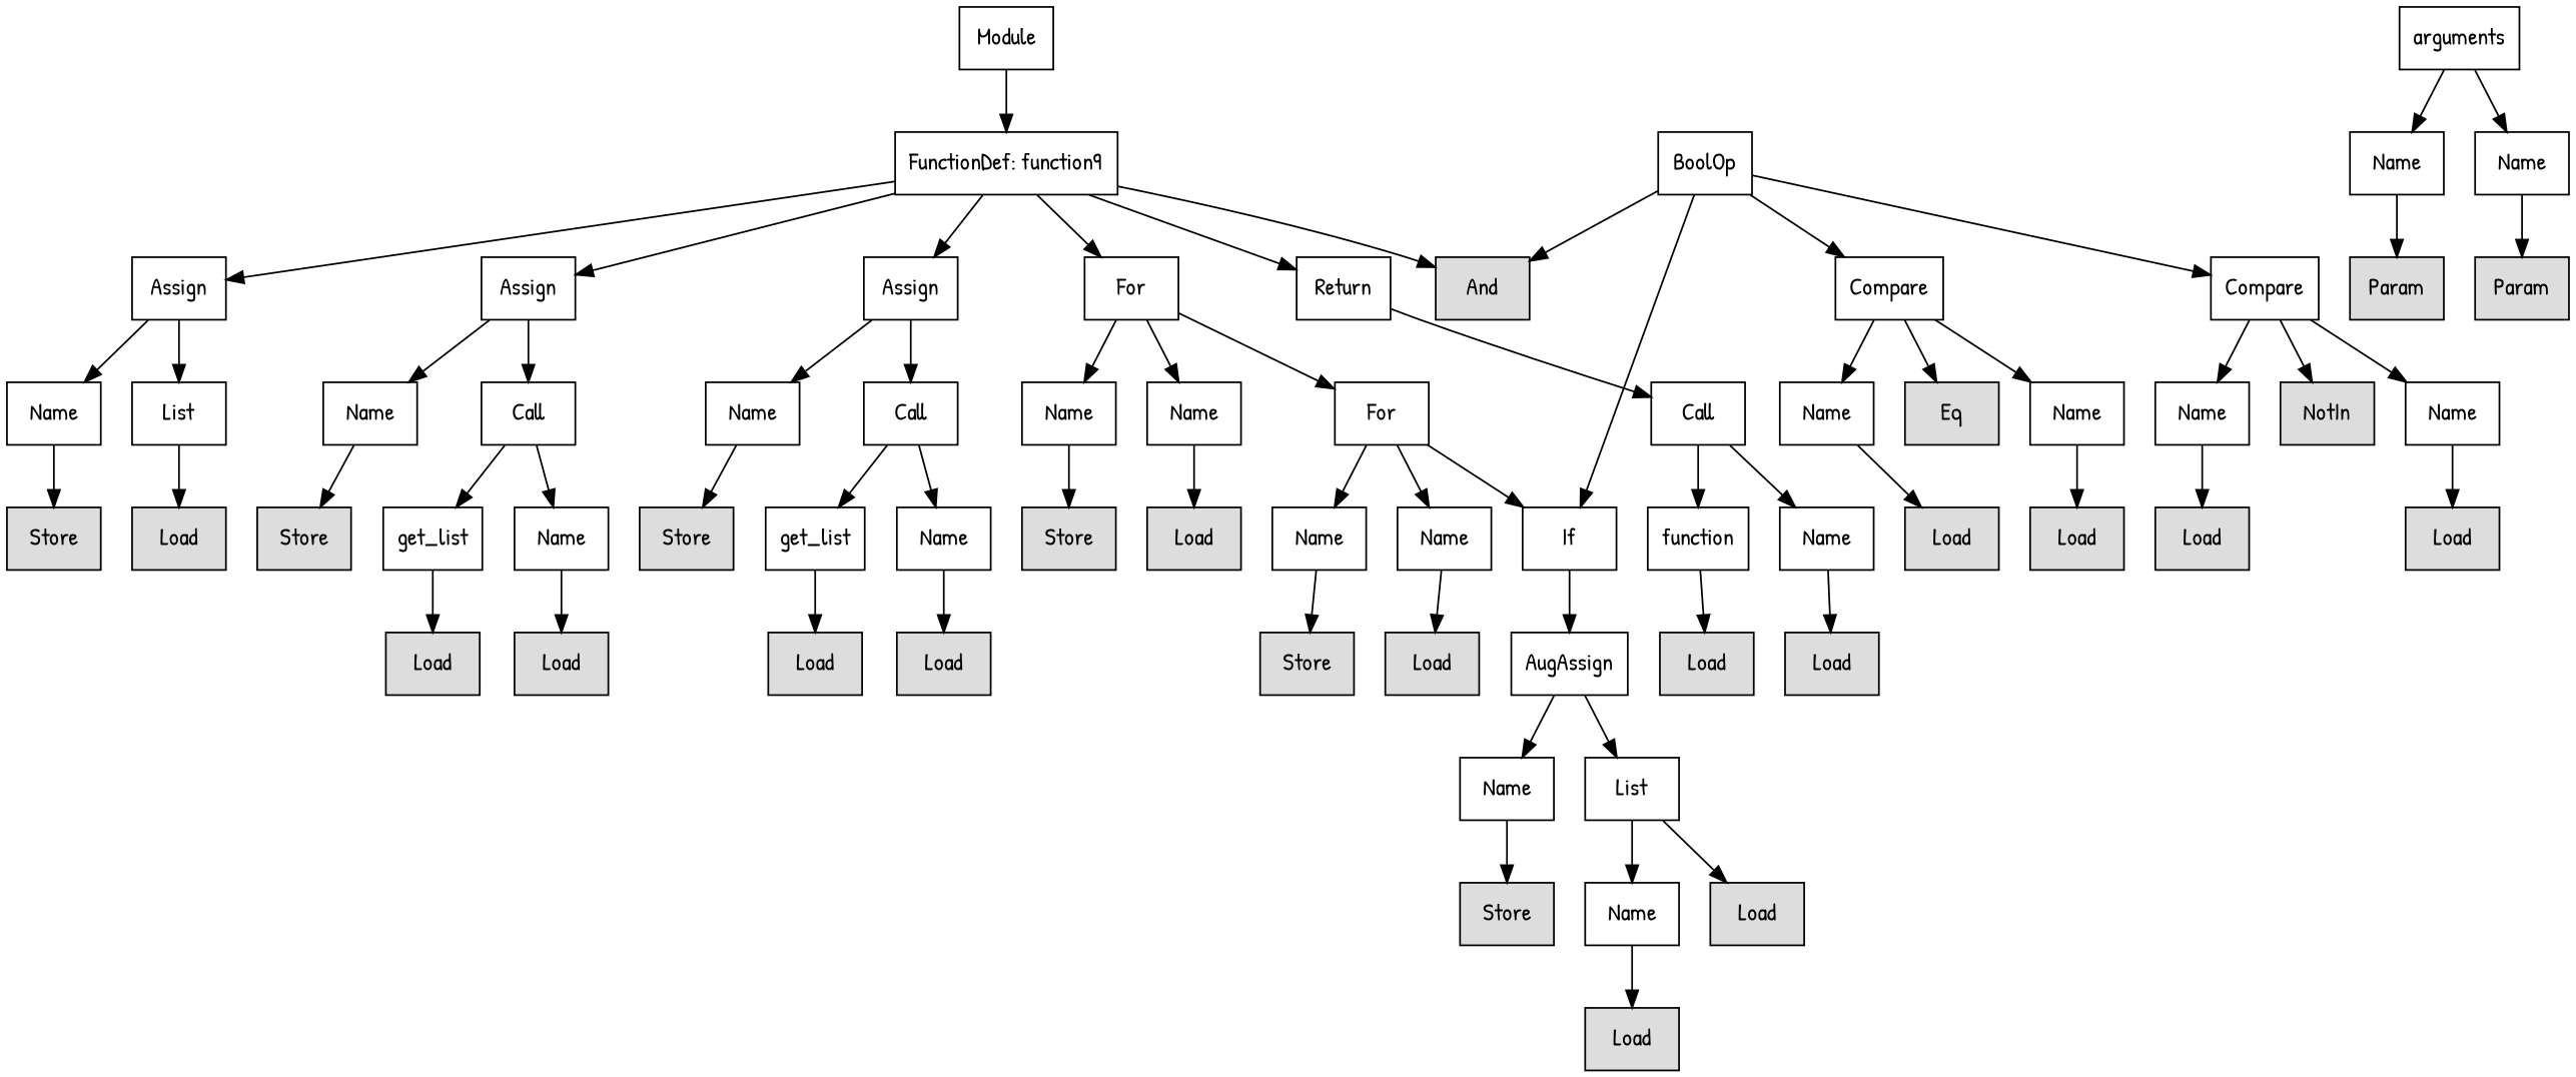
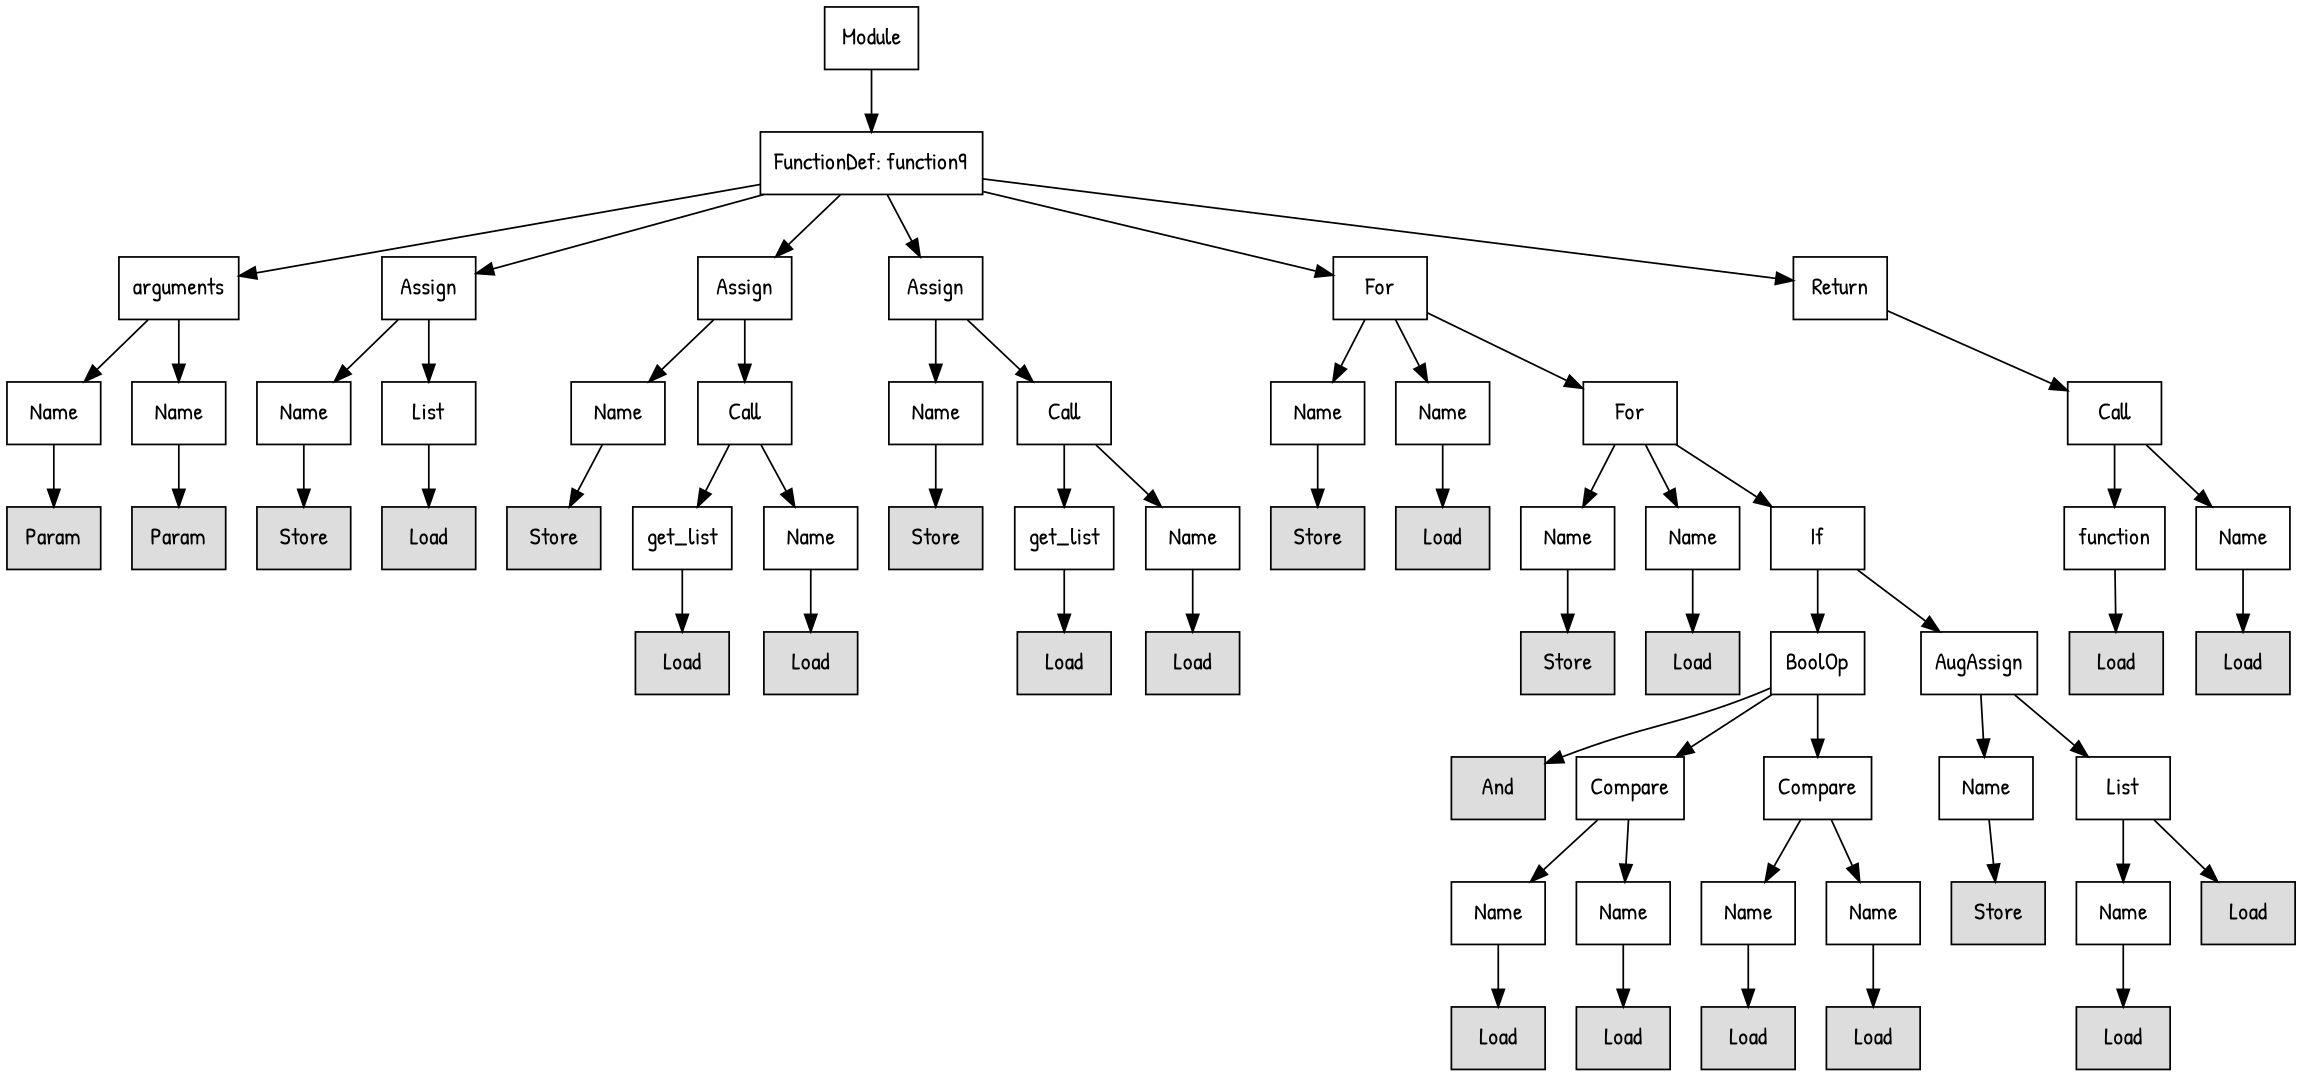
  digraph {
    fontname="Patrick Hand"
    node [fontname="Patrick Hand" shape=rect]
    edge [fontname="Patrick Hand"]
    n1 [label=Module]
    n2 [label="FunctionDef: function9"]
    n3 [label=arguments]
    n4 [label=Assign]
    n5 [label=Assign]
    n6 [label=Assign]
    n7 [label=For]
    n8 [label=Return]
    n9 [label=Name]
    n10 [label=Name]
    n11 [label=Name]
    n12 [label=List]
    n13 [label=Name]
    n14 [label=Call]
    n15 [label=Name]
    n16 [label=Call]
    n17 [label=Name]
    n18 [label=Name]
    n19 [label=For]
    n20 [label=Call]
    n21 [fillcolor="#dddddd" label=Param style=filled]
    n22 [fillcolor="#dddddd" label=Param style=filled]
    n23 [fillcolor="#dddddd" label=Store style=filled]
    n24 [fillcolor="#dddddd" label=Load style=filled]
    n25 [fillcolor="#dddddd" label=Store style=filled]
    n26 [label=get_list]
    n27 [label=Name]
    n28 [fillcolor="#dddddd" label=Store style=filled]
    n29 [label=get_list]
    n30 [label=Name]
    n31 [fillcolor="#dddddd" label=Store style=filled]
    n32 [fillcolor="#dddddd" label=Load style=filled]
    n33 [label=Name]
    n34 [label=Name]
    n35 [label=If]
    n36 [label=function]
    n37 [label=Name]
    n38 [fillcolor="#dddddd" label=Load style=filled]
    n39 [fillcolor="#dddddd" label=Load style=filled]
    n40 [fillcolor="#dddddd" label=Load style=filled]
    n41 [fillcolor="#dddddd" label=Load style=filled]
    n42 [fillcolor="#dddddd" label=Store style=filled]
    n43 [fillcolor="#dddddd" label=Load style=filled]
    n44 [label=BoolOp]
    n45 [label=AugAssign]
    n46 [fillcolor="#dddddd" label=Load style=filled]
    n47 [fillcolor="#dddddd" label=Load style=filled]
    n48 [fillcolor="#dddddd" label=And style=filled]
    n49 [label=Compare]
    n50 [label=Compare]
    n51 [label=Name]
    n52 [label=List]
    n53 [label=Name]
-   n54 [fillcolor="#dddddd" label=Eq style=filled]
    n55 [label=Name]
    n56 [label=Name]
-   n57 [fillcolor="#dddddd" label=NotIn style=filled]
    n58 [label=Name]
    n59 [fillcolor="#dddddd" label=Store style=filled]
    n60 [label=Name]
    n61 [fillcolor="#dddddd" label=Load style=filled]
    n62 [fillcolor="#dddddd" label=Load style=filled]
    n63 [fillcolor="#dddddd" label=Load style=filled]
    n64 [fillcolor="#dddddd" label=Load style=filled]
    n65 [fillcolor="#dddddd" label=Load style=filled]
    n66 [fillcolor="#dddddd" label=Load style=filled]
    n1 -> n2
-   n2 -> n48
+   n2 -> n3
    n2 -> n4
    n2 -> n5
    n2 -> n6
    n2 -> n7
    n2 -> n8
    n3 -> n9
    n3 -> n10
    n4 -> n11
    n4 -> n12
    n5 -> n13
    n5 -> n14
    n6 -> n15
    n6 -> n16
    n7 -> n17
    n7 -> n18
    n7 -> n19
    n8 -> n20
    n9 -> n21
    n10 -> n22
    n11 -> n23
    n12 -> n24
    n13 -> n25
    n14 -> n26
    n14 -> n27
    n15 -> n28
    n16 -> n29
    n16 -> n30
    n17 -> n31
    n18 -> n32
    n19 -> n33
    n19 -> n34
    n19 -> n35
    n20 -> n36
    n20 -> n37
    n26 -> n38
    n27 -> n39
    n29 -> n40
    n30 -> n41
    n33 -> n42
    n34 -> n43
-   n44 -> n35
+   n35 -> n44
    n35 -> n45
    n36 -> n46
    n37 -> n47
    n44 -> n48
    n44 -> n49
    n44 -> n50
    n45 -> n51
    n45 -> n52
    n49 -> n53
-   n49 -> n54
    n49 -> n55
    n50 -> n56
-   n50 -> n57
    n50 -> n58
    n51 -> n59
    n52 -> n60
    n52 -> n61
    n53 -> n62
    n55 -> n63
    n56 -> n64
    n58 -> n65
    n60 -> n66
  }
